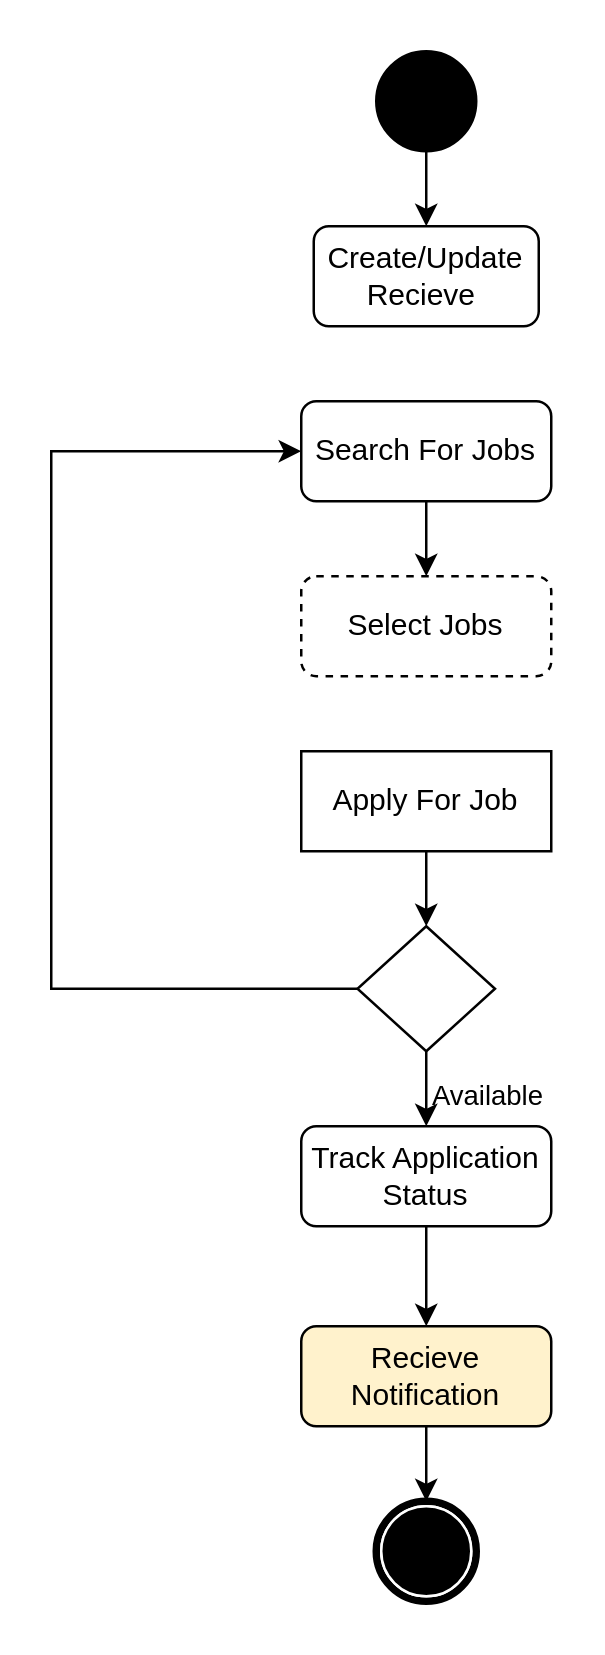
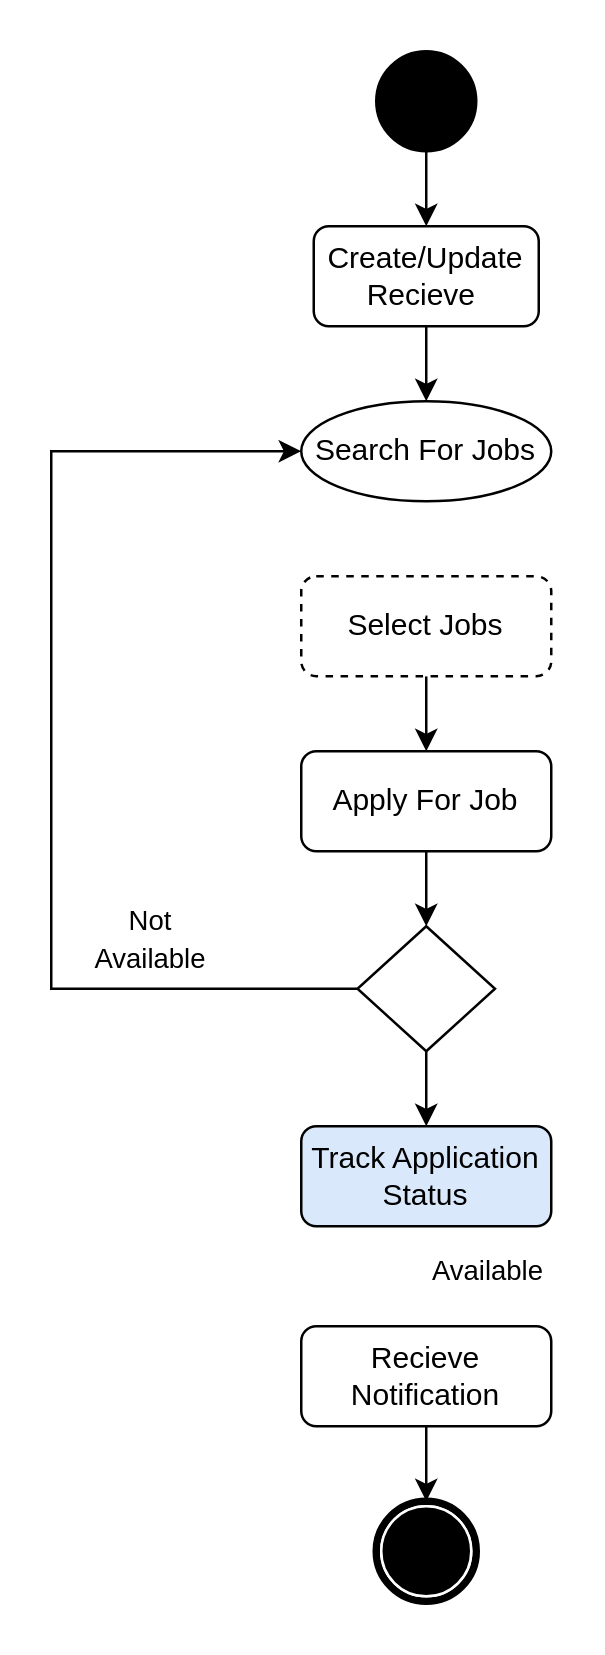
  <mxCell id="0" />
  <mxCell id="1" parent="0" />
  <mxCell id="2" style="edgeStyle=orthogonalEdgeStyle;rounded=0;orthogonalLoop=1;jettySize=auto;html=1;exitX=0.5;exitY=1;exitDx=0;exitDy=0;" parent="1" source="3" edge="1"><mxGeometry relative="1" as="geometry"><mxPoint x="170" y="90" as="targetPoint" /></mxGeometry></mxCell>
  <mxCell id="3" value="" style="ellipse;whiteSpace=wrap;html=1;aspect=fixed;fillColor=#000000;" parent="1" vertex="1"><mxGeometry x="150" y="20" width="40" height="40" as="geometry" /></mxCell>
+ <mxCell id="4" style="edgeStyle=orthogonalEdgeStyle;rounded=0;orthogonalLoop=1;jettySize=auto;html=1;exitX=0.5;exitY=1;exitDx=0;exitDy=0;" parent="1" source="5" target="7" edge="1"><mxGeometry relative="1" as="geometry"><mxPoint x="170" y="160" as="targetPoint" /></mxGeometry></mxCell>
  <mxCell id="5" value="Create/Update Recieve&amp;nbsp;" style="rounded=1;whiteSpace=wrap;html=1;" parent="1" vertex="1"><mxGeometry x="125" y="90" width="90" height="40" as="geometry" /></mxCell>
- <mxCell id="6" style="edgeStyle=orthogonalEdgeStyle;rounded=0;orthogonalLoop=1;jettySize=auto;html=1;exitX=0.5;exitY=1;exitDx=0;exitDy=0;" parent="1" source="7" target="9" edge="1"><mxGeometry relative="1" as="geometry"><mxPoint x="170" y="230" as="targetPoint" /></mxGeometry></mxCell>
- <mxCell id="7" value="Search For Jobs" style="rounded=1;whiteSpace=wrap;html=1;" parent="1" vertex="1"><mxGeometry x="120" y="160" width="100" height="40" as="geometry" /></mxCell>
+ <mxCell id="7" value="Search For Jobs" style="ellipse;whiteSpace=wrap;html=1;" parent="1" vertex="1"><mxGeometry x="120" y="160" width="100" height="40" as="geometry" /></mxCell>
+ <mxCell id="8" style="edgeStyle=orthogonalEdgeStyle;rounded=0;orthogonalLoop=1;jettySize=auto;html=1;exitX=0.5;exitY=1;exitDx=0;exitDy=0;" parent="1" source="9" target="11" edge="1"><mxGeometry relative="1" as="geometry"><mxPoint x="170" y="300" as="targetPoint" /></mxGeometry></mxCell>
  <mxCell id="9" value="Select Jobs" style="rounded=1;whiteSpace=wrap;html=1;dashed=1;" parent="1" vertex="1"><mxGeometry x="120" y="230" width="100" height="40" as="geometry" /></mxCell>
  <mxCell id="10" style="edgeStyle=orthogonalEdgeStyle;rounded=0;orthogonalLoop=1;jettySize=auto;html=1;exitX=0.5;exitY=1;exitDx=0;exitDy=0;" parent="1" source="11" target="14" edge="1"><mxGeometry relative="1" as="geometry"><mxPoint x="170" y="370" as="targetPoint" /></mxGeometry></mxCell>
- <mxCell id="11" value="Apply For Job" style="whiteSpace=wrap;html=1;rounded=0;" parent="1" vertex="1"><mxGeometry x="120" y="300" width="100" height="40" as="geometry" /></mxCell>
+ <mxCell id="11" value="Apply For Job" style="rounded=1;whiteSpace=wrap;html=1;" parent="1" vertex="1"><mxGeometry x="120" y="300" width="100" height="40" as="geometry" /></mxCell>
  <mxCell id="12" style="edgeStyle=orthogonalEdgeStyle;rounded=0;orthogonalLoop=1;jettySize=auto;html=1;exitX=0.5;exitY=1;exitDx=0;exitDy=0;" parent="1" source="14" target="18" edge="1"><mxGeometry relative="1" as="geometry"><mxPoint x="170" y="450" as="targetPoint" /></mxGeometry></mxCell>
  <mxCell id="13" style="edgeStyle=orthogonalEdgeStyle;rounded=0;orthogonalLoop=1;jettySize=auto;html=1;exitX=0;exitY=0.5;exitDx=0;exitDy=0;entryX=0;entryY=0.5;entryDx=0;entryDy=0;" parent="1" source="14" target="7" edge="1"><mxGeometry relative="1" as="geometry"><Array as="points"><mxPoint x="20" y="395" /><mxPoint x="20" y="180" /></Array></mxGeometry></mxCell>
  <mxCell id="14" value="" style="rhombus;whiteSpace=wrap;html=1;" parent="1" vertex="1"><mxGeometry x="142.5" y="370" width="55" height="50" as="geometry" /></mxCell>
- <mxCell id="15" value="&lt;font style=&quot;font-size: 11px;&quot;&gt;Available&lt;/font&gt;" style="text;html=1;align=center;verticalAlign=middle;whiteSpace=wrap;rounded=0;" parent="1" vertex="1"><mxGeometry x="170" y="430" width="50" height="15" as="geometry" /></mxCell>
- <mxCell id="17" style="edgeStyle=orthogonalEdgeStyle;rounded=0;orthogonalLoop=1;jettySize=auto;html=1;exitX=0.5;exitY=1;exitDx=0;exitDy=0;" parent="1" source="18" target="20" edge="1"><mxGeometry relative="1" as="geometry"><mxPoint x="170" y="520" as="targetPoint" /></mxGeometry></mxCell>
- <mxCell id="18" value="Track Application Status" style="rounded=1;whiteSpace=wrap;html=1;" parent="1" vertex="1"><mxGeometry x="120" y="450" width="100" height="40" as="geometry" /></mxCell>
+ <mxCell id="15" value="&lt;font style=&quot;font-size: 11px;&quot;&gt;Available&lt;/font&gt;" style="text;html=1;align=center;verticalAlign=middle;whiteSpace=wrap;rounded=0;" parent="1" vertex="1"><mxGeometry x="170" y="500" width="50" height="15" as="geometry" /></mxCell>
+ <mxCell id="16" value="&lt;font style=&quot;font-size: 11px;&quot;&gt;Not Available&lt;/font&gt;" style="text;html=1;align=center;verticalAlign=middle;whiteSpace=wrap;rounded=0;" parent="1" vertex="1"><mxGeometry x="30" y="360" width="60" height="30" as="geometry" /></mxCell>
+ <mxCell id="18" value="Track Application Status" style="rounded=1;whiteSpace=wrap;html=1;fillColor=#dae8fc;" parent="1" vertex="1"><mxGeometry x="120" y="450" width="100" height="40" as="geometry" /></mxCell>
  <mxCell id="19" style="edgeStyle=orthogonalEdgeStyle;rounded=0;orthogonalLoop=1;jettySize=auto;html=1;exitX=0.5;exitY=1;exitDx=0;exitDy=0;" parent="1" source="20" edge="1"><mxGeometry relative="1" as="geometry"><mxPoint x="170" y="600" as="targetPoint" /></mxGeometry></mxCell>
- <mxCell id="20" value="Recieve Notification" style="rounded=1;whiteSpace=wrap;html=1;fillColor=#fff2cc;" parent="1" vertex="1"><mxGeometry x="120" y="530" width="100" height="40" as="geometry" /></mxCell>
+ <mxCell id="20" value="Recieve Notification" style="rounded=1;whiteSpace=wrap;html=1;" parent="1" vertex="1"><mxGeometry x="120" y="530" width="100" height="40" as="geometry" /></mxCell>
  <mxCell id="21" value="" style="points=[[0.145,0.145,0],[0.5,0,0],[0.855,0.145,0],[1,0.5,0],[0.855,0.855,0],[0.5,1,0],[0.145,0.855,0],[0,0.5,0]];shape=mxgraph.bpmn.event;html=1;verticalLabelPosition=bottom;labelBackgroundColor=#ffffff;verticalAlign=top;align=center;perimeter=ellipsePerimeter;outlineConnect=0;aspect=fixed;outline=end;symbol=terminate;" parent="1" vertex="1"><mxGeometry x="150" y="600" width="40" height="40" as="geometry" /></mxCell>
